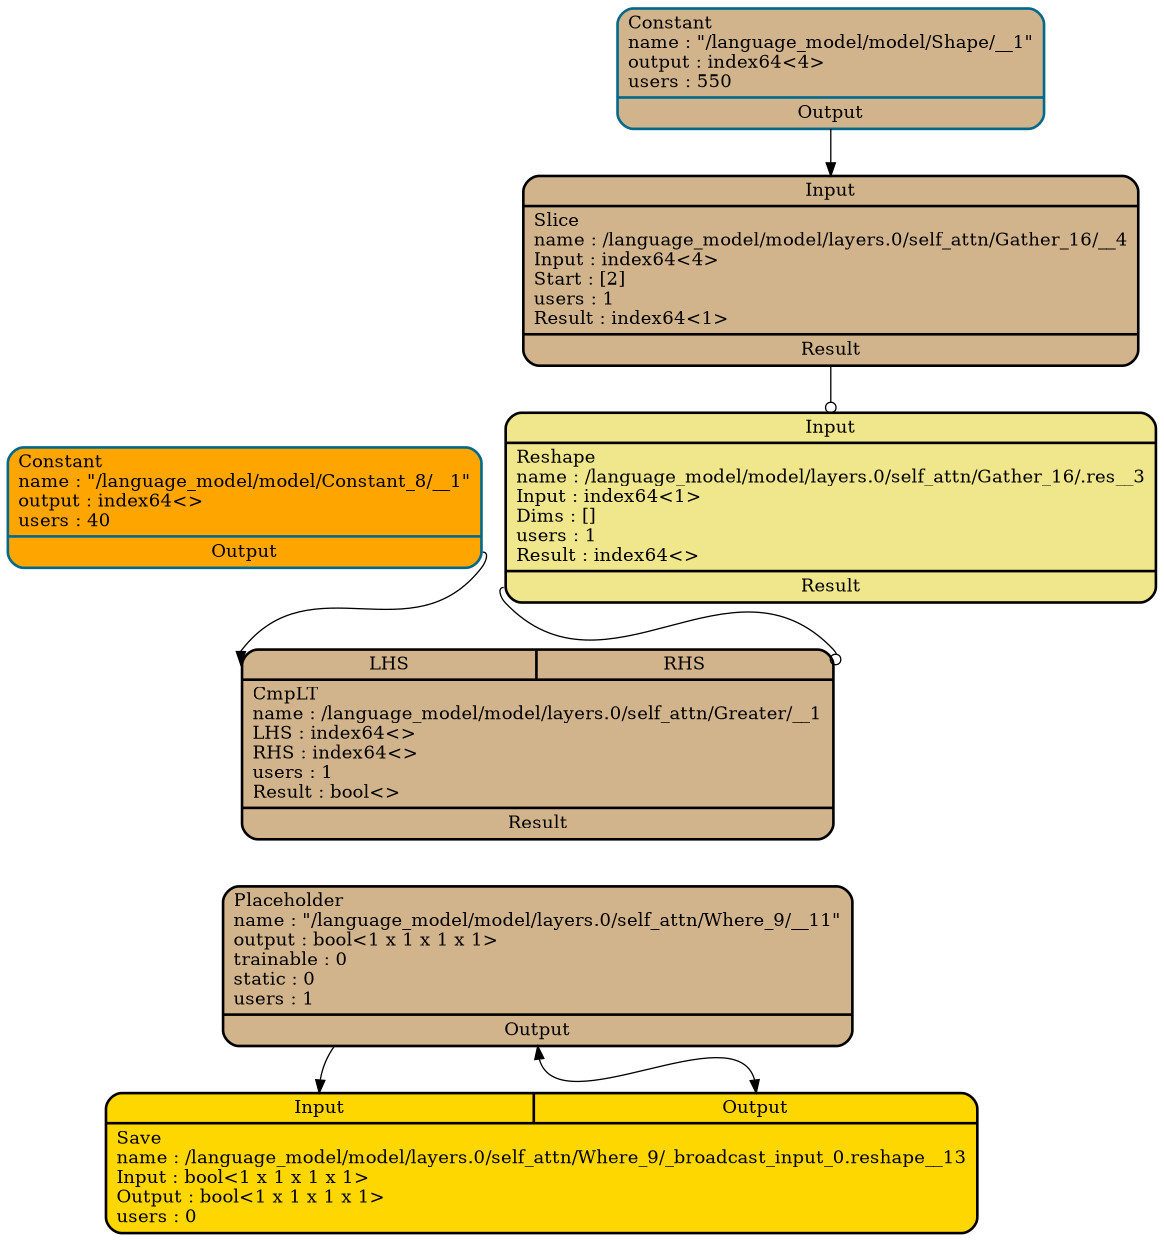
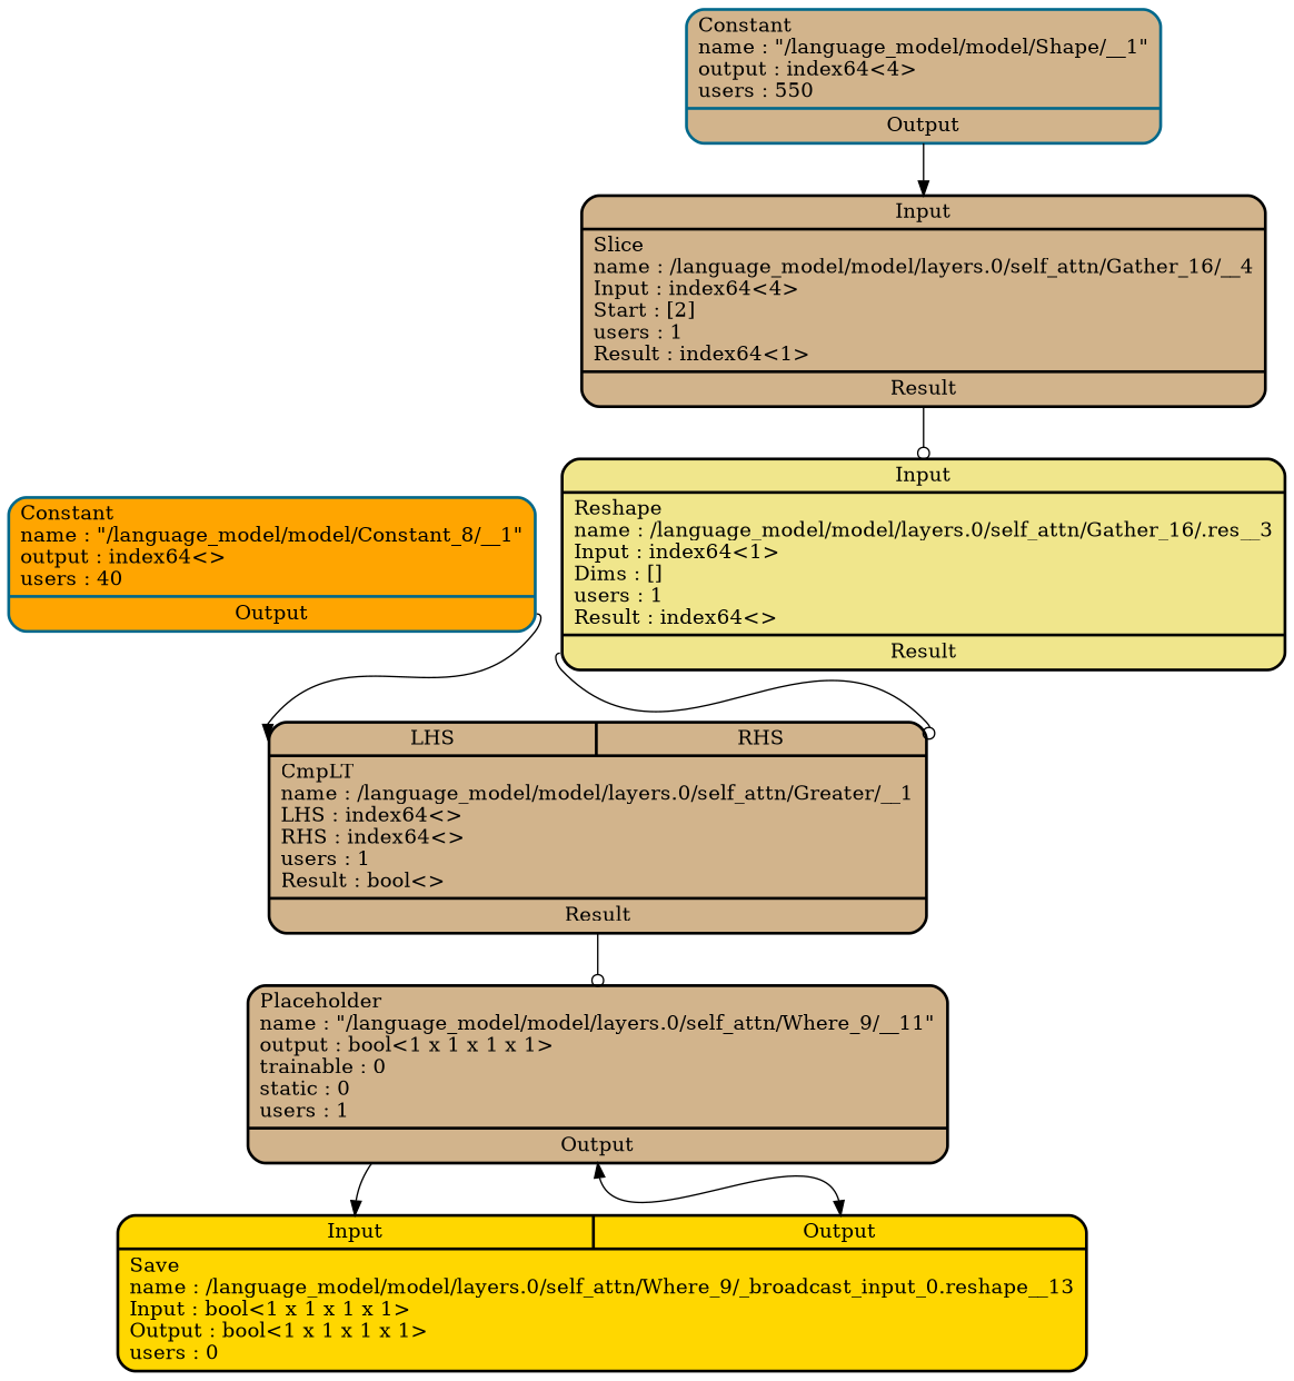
  digraph {
    rankdir=TB
    node [fillcolor=tan penwidth=2 shape=record style="filled,rounded"]
    edge [headport=Input tailport=Result arrowhead=normal]
    n1 [fillcolor=gold label="{{<Input>Input|<Output>Output}|{Save\lname : /language_model/model/layers.0/self_attn/Where_9/_broadcast_input_0.reshape__13\lInput : bool\<1 x 1 x 1 x 1\>\lOutput : bool\<1 x 1 x 1 x 1\>\lusers : 0\l}}"]
    n2 [label="{{Placeholder\lname : \"/language_model/model/layers.0/self_attn/Where_9/__11\"\loutput : bool\<1 x 1 x 1 x 1\>\ltrainable : 0\lstatic : 0\lusers : 1\l}|{<Output>Output}}"]
    n3 [label="{{<LHS>LHS|<RHS>RHS}|{CmpLT\lname : /language_model/model/layers.0/self_attn/Greater/__1\lLHS : index64\<\>\lRHS : index64\<\>\lusers : 1\lResult : bool\<\>\l}|{<Result>Result}}"]
    n4 [color=DeepSkyBlue4 fillcolor=orange label="{{Constant\lname : \"/language_model/model/Constant_8/__1\"\loutput : index64\<\>\lusers : 40\l}|{<Output>Output}}"]
    n5 [fillcolor=khaki label="{{<Input>Input}|{Reshape\lname : /language_model/model/layers.0/self_attn/Gather_16/.res__3\lInput : index64\<1\>\lDims : []\lusers : 1\lResult : index64\<\>\l}|{<Result>Result}}"]
    n6 [label="{{<Input>Input}|{Slice\lname : /language_model/model/layers.0/self_attn/Gather_16/__4\lInput : index64\<4\>\lStart : [2]\lusers : 1\lResult : index64\<1\>\l}|{<Result>Result}}"]
    n7 [color=DeepSkyBlue4 label="{{Constant\lname : \"/language_model/model/Shape/__1\"\loutput : index64\<4\>\lusers : 550\l}|{<Output>Output}}"]
    n2 -> n1 [dir=both headport=Output tailport=Output arrowhead=""]
    n2 -> n1
+   n3 -> n2 [arrowhead=odot]
    n4 -> n3 [headport=LHS tailport=Output]
    n5 -> n3 [headport=RHS arrowhead=odot]
    n6 -> n5 [arrowhead=odot]
    n7 -> n6 [tailport=Output]
  }
